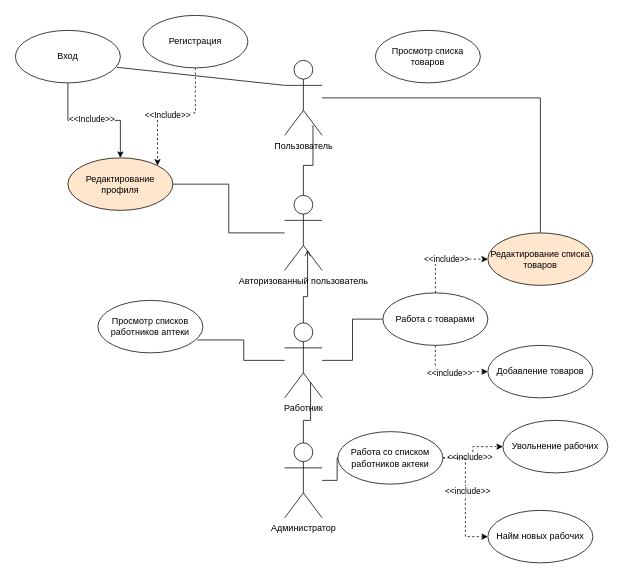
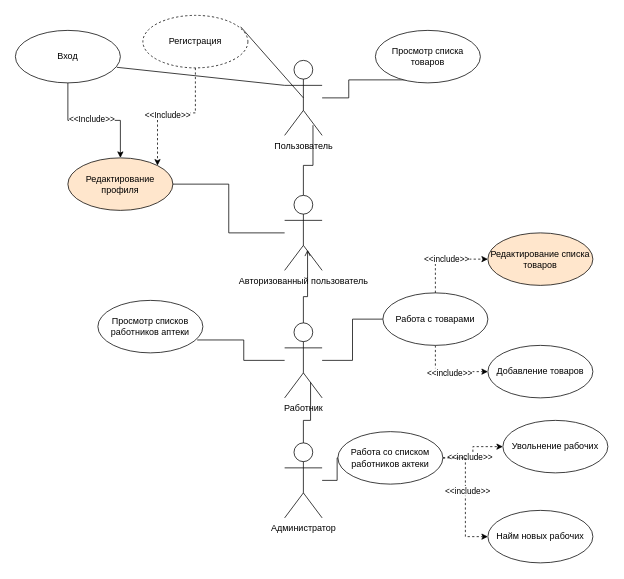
  <mxCell id="0" />
  <mxCell id="1" parent="0" />
- <mxCell id="2" style="edgeStyle=orthogonalEdgeStyle;rounded=0;orthogonalLoop=1;jettySize=auto;html=1;endArrow=none;endFill=0;" edge="1" parent="1" source="3" target="30"><mxGeometry relative="1" as="geometry" /></mxCell>
+ <mxCell id="2" style="edgeStyle=orthogonalEdgeStyle;rounded=0;orthogonalLoop=1;jettySize=auto;html=1;entryX=0.674;entryY=0.943;entryDx=0;entryDy=0;entryPerimeter=0;endArrow=none;endFill=0;" edge="1" parent="1" source="3" target="17"><mxGeometry relative="1" as="geometry" /></mxCell>
  <mxCell id="3" value="Пользователь" style="shape=umlActor;verticalLabelPosition=bottom;verticalAlign=top;html=1;" vertex="1" parent="1"><mxGeometry x="379" y="80" width="50" height="100" as="geometry" /></mxCell>
  <mxCell id="4" style="edgeStyle=orthogonalEdgeStyle;rounded=0;orthogonalLoop=1;jettySize=auto;html=1;dashed=0;" edge="1" parent="1" source="6" target="12"><mxGeometry relative="1" as="geometry" /></mxCell>
  <mxCell id="5" value="&amp;lt;&amp;lt;Include&amp;gt;&amp;gt;" style="edgeLabel;html=1;align=center;verticalAlign=middle;resizable=0;points=[];" vertex="1" connectable="0" parent="4"><mxGeometry x="-0.052" y="3" relative="1" as="geometry"><mxPoint as="offset" /></mxGeometry></mxCell>
  <mxCell id="6" value="Вход" style="ellipse;whiteSpace=wrap;html=1;" vertex="1" parent="1"><mxGeometry x="20" y="40" width="140" height="70" as="geometry" /></mxCell>
  <mxCell id="7" style="edgeStyle=orthogonalEdgeStyle;rounded=0;orthogonalLoop=1;jettySize=auto;html=1;entryX=1;entryY=0;entryDx=0;entryDy=0;dashed=1;" edge="1" parent="1" source="9" target="12"><mxGeometry relative="1" as="geometry" /></mxCell>
  <mxCell id="8" value="&amp;lt;&amp;lt;Include&amp;gt;&amp;gt;" style="edgeLabel;html=1;align=center;verticalAlign=middle;resizable=0;points=[];" vertex="1" connectable="0" parent="7"><mxGeometry x="0.089" y="2" relative="1" as="geometry"><mxPoint as="offset" /></mxGeometry></mxCell>
- <mxCell id="9" value="Регистрация" style="ellipse;whiteSpace=wrap;html=1;" vertex="1" parent="1"><mxGeometry x="190" y="20" width="140" height="70" as="geometry" /></mxCell>
+ <mxCell id="9" value="Регистрация" style="ellipse;whiteSpace=wrap;html=1;dashed=1;" vertex="1" parent="1"><mxGeometry x="190" y="20" width="140" height="70" as="geometry" /></mxCell>
  <mxCell id="10" value="" style="endArrow=none;html=1;rounded=0;exitX=0.966;exitY=0.703;exitDx=0;exitDy=0;exitPerimeter=0;entryX=0;entryY=0.333;entryDx=0;entryDy=0;entryPerimeter=0;" edge="1" parent="1" source="6" target="3"><mxGeometry width="50" height="50" relative="1" as="geometry"><mxPoint x="380" y="320" as="sourcePoint" /><mxPoint x="430" y="270" as="targetPoint" /></mxGeometry></mxCell>
+ <mxCell id="11" value="" style="endArrow=none;html=1;rounded=0;exitX=0.931;exitY=0.217;exitDx=0;exitDy=0;exitPerimeter=0;entryX=0.5;entryY=0.5;entryDx=0;entryDy=0;entryPerimeter=0;" edge="1" parent="1" source="9" target="3"><mxGeometry width="50" height="50" relative="1" as="geometry"><mxPoint x="235" y="129" as="sourcePoint" /><mxPoint x="389" y="223" as="targetPoint" /></mxGeometry></mxCell>
  <mxCell id="12" value="Редактирование профиля" style="ellipse;whiteSpace=wrap;html=1;fillColor=#ffe6cc;" vertex="1" parent="1"><mxGeometry x="90" y="210" width="140" height="70" as="geometry" /></mxCell>
  <mxCell id="13" style="edgeStyle=orthogonalEdgeStyle;rounded=0;orthogonalLoop=1;jettySize=auto;html=1;entryX=0.612;entryY=0.728;entryDx=0;entryDy=0;entryPerimeter=0;endArrow=open;endFill=0;" edge="1" parent="1" source="16" target="23"><mxGeometry relative="1" as="geometry" /></mxCell>
  <mxCell id="14" style="edgeStyle=orthogonalEdgeStyle;rounded=0;orthogonalLoop=1;jettySize=auto;html=1;entryX=0.946;entryY=0.754;entryDx=0;entryDy=0;entryPerimeter=0;endArrow=none;endFill=0;" edge="1" parent="1" source="16" target="24"><mxGeometry relative="1" as="geometry" /></mxCell>
  <mxCell id="15" style="edgeStyle=orthogonalEdgeStyle;rounded=0;orthogonalLoop=1;jettySize=auto;html=1;endArrow=none;endFill=0;" edge="1" parent="1" source="16" target="29"><mxGeometry relative="1" as="geometry" /></mxCell>
  <mxCell id="16" value="Работник" style="shape=umlActor;verticalLabelPosition=bottom;verticalAlign=top;html=1;" vertex="1" parent="1"><mxGeometry x="379" y="430" width="50" height="100" as="geometry" /></mxCell>
  <mxCell id="17" value="Просмотр списка товаров" style="ellipse;whiteSpace=wrap;html=1;" vertex="1" parent="1"><mxGeometry x="500" y="40" width="140" height="70" as="geometry" /></mxCell>
  <mxCell id="18" style="edgeStyle=orthogonalEdgeStyle;rounded=0;orthogonalLoop=1;jettySize=auto;html=1;entryX=0.692;entryY=0.792;entryDx=0;entryDy=0;entryPerimeter=0;endArrow=none;endFill=0;" edge="1" parent="1" source="20" target="16"><mxGeometry relative="1" as="geometry" /></mxCell>
  <mxCell id="19" style="edgeStyle=orthogonalEdgeStyle;rounded=0;orthogonalLoop=1;jettySize=auto;html=1;endArrow=none;endFill=0;" edge="1" parent="1" source="20" target="36"><mxGeometry relative="1" as="geometry" /></mxCell>
  <mxCell id="20" value="Администратор" style="shape=umlActor;verticalLabelPosition=bottom;verticalAlign=top;html=1;" vertex="1" parent="1"><mxGeometry x="379" y="590" width="50" height="100" as="geometry" /></mxCell>
  <mxCell id="21" style="edgeStyle=orthogonalEdgeStyle;rounded=0;orthogonalLoop=1;jettySize=auto;html=1;entryX=0.756;entryY=0.864;entryDx=0;entryDy=0;entryPerimeter=0;endArrow=none;endFill=0;" edge="1" parent="1" source="23" target="3"><mxGeometry relative="1" as="geometry" /></mxCell>
  <mxCell id="22" style="edgeStyle=orthogonalEdgeStyle;rounded=0;orthogonalLoop=1;jettySize=auto;html=1;endArrow=none;endFill=0;" edge="1" parent="1" source="23" target="12"><mxGeometry relative="1" as="geometry" /></mxCell>
  <mxCell id="23" value="Авторизованный пользователь" style="shape=umlActor;verticalLabelPosition=bottom;verticalAlign=top;html=1;" vertex="1" parent="1"><mxGeometry x="379" y="260" width="50" height="100" as="geometry" /></mxCell>
  <mxCell id="24" value="Просмотр списков работников аптеки" style="ellipse;whiteSpace=wrap;html=1;" vertex="1" parent="1"><mxGeometry x="130" y="400" width="140" height="70" as="geometry" /></mxCell>
  <mxCell id="25" style="edgeStyle=orthogonalEdgeStyle;rounded=0;orthogonalLoop=1;jettySize=auto;html=1;entryX=0;entryY=0.5;entryDx=0;entryDy=0;endArrow=classic;endFill=1;dashed=1;" edge="1" parent="1" source="29" target="31"><mxGeometry relative="1" as="geometry" /></mxCell>
  <mxCell id="26" value="&amp;lt;&amp;lt;include&amp;gt;&amp;gt;" style="edgeLabel;html=1;align=center;verticalAlign=middle;resizable=0;points=[];" vertex="1" connectable="0" parent="25"><mxGeometry x="0.002" y="-1" relative="1" as="geometry"><mxPoint as="offset" /></mxGeometry></mxCell>
  <mxCell id="27" style="edgeStyle=orthogonalEdgeStyle;rounded=0;orthogonalLoop=1;jettySize=auto;html=1;entryX=0;entryY=0.5;entryDx=0;entryDy=0;endArrow=classic;endFill=1;dashed=1;" edge="1" parent="1" source="29" target="30"><mxGeometry relative="1" as="geometry" /></mxCell>
  <mxCell id="28" value="&amp;lt;&amp;lt;include&amp;gt;&amp;gt;" style="edgeLabel;html=1;align=center;verticalAlign=middle;resizable=0;points=[];" vertex="1" connectable="0" parent="27"><mxGeometry x="0.019" y="1" relative="1" as="geometry"><mxPoint as="offset" /></mxGeometry></mxCell>
  <mxCell id="29" value="Работа с товарами" style="ellipse;whiteSpace=wrap;html=1;" vertex="1" parent="1"><mxGeometry x="510" y="390" width="140" height="70" as="geometry" /></mxCell>
  <mxCell id="30" value="Редактирование списка товаров" style="ellipse;whiteSpace=wrap;html=1;fillColor=#ffe6cc;" vertex="1" parent="1"><mxGeometry x="650" y="310" width="140" height="70" as="geometry" /></mxCell>
  <mxCell id="31" value="Добавление товаров" style="ellipse;whiteSpace=wrap;html=1;" vertex="1" parent="1"><mxGeometry x="650" y="460" width="140" height="70" as="geometry" /></mxCell>
  <mxCell id="32" style="edgeStyle=orthogonalEdgeStyle;rounded=0;orthogonalLoop=1;jettySize=auto;html=1;entryX=0;entryY=0.5;entryDx=0;entryDy=0;endArrow=classic;endFill=1;dashed=1;" edge="1" parent="1" source="36" target="37"><mxGeometry relative="1" as="geometry" /></mxCell>
  <mxCell id="33" value="&amp;lt;&amp;lt;include&amp;gt;&amp;gt;" style="edgeLabel;html=1;align=center;verticalAlign=middle;resizable=0;points=[];" vertex="1" connectable="0" parent="32"><mxGeometry x="-0.272" y="2" relative="1" as="geometry"><mxPoint as="offset" /></mxGeometry></mxCell>
  <mxCell id="34" style="edgeStyle=orthogonalEdgeStyle;rounded=0;orthogonalLoop=1;jettySize=auto;html=1;entryX=0;entryY=0.5;entryDx=0;entryDy=0;dashed=1;endArrow=classic;endFill=1;" edge="1" parent="1" source="36" target="38"><mxGeometry relative="1" as="geometry" /></mxCell>
  <mxCell id="35" value="&amp;lt;&amp;lt;include&amp;gt;&amp;gt;" style="edgeLabel;html=1;align=center;verticalAlign=middle;resizable=0;points=[];" vertex="1" connectable="0" parent="34"><mxGeometry x="-0.115" y="2" relative="1" as="geometry"><mxPoint as="offset" /></mxGeometry></mxCell>
  <mxCell id="36" value="Работа со списком работников актеки" style="ellipse;whiteSpace=wrap;html=1;" vertex="1" parent="1"><mxGeometry x="450" y="575" width="140" height="70" as="geometry" /></mxCell>
  <mxCell id="37" value="Увольнение рабочих" style="ellipse;whiteSpace=wrap;html=1;" vertex="1" parent="1"><mxGeometry x="670" y="560" width="140" height="70" as="geometry" /></mxCell>
  <mxCell id="38" value="Найм новых рабочих" style="ellipse;whiteSpace=wrap;html=1;" vertex="1" parent="1"><mxGeometry x="650" y="680" width="140" height="70" as="geometry" /></mxCell>
